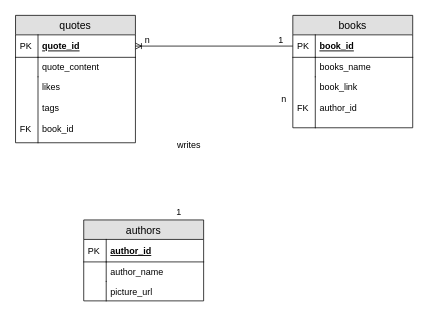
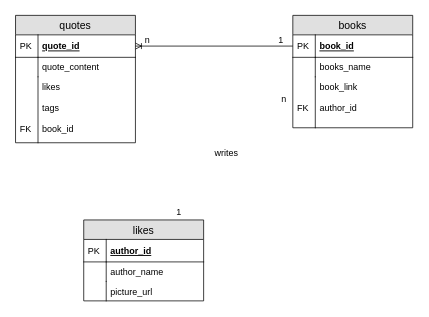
  <mxCell id="0" />
  <mxCell id="1" parent="0" />
  <mxCell id="2" value="quotes" style="swimlane;fontStyle=0;childLayout=stackLayout;horizontal=1;startSize=26;fillColor=#e0e0e0;horizontalStack=0;resizeParent=1;resizeParentMax=0;resizeLast=0;collapsible=1;marginBottom=0;swimlaneFillColor=#ffffff;align=center;fontSize=14;" parent="1" vertex="1"><mxGeometry x="20" y="20" width="160" height="170" as="geometry" /></mxCell>
  <mxCell id="3" value="quote_id" style="shape=partialRectangle;top=0;left=0;right=0;bottom=1;align=left;verticalAlign=middle;fillColor=none;spacingLeft=34;spacingRight=4;overflow=hidden;rotatable=0;points=[[0,0.5],[1,0.5]];portConstraint=eastwest;dropTarget=0;fontStyle=5;fontSize=12;" parent="2" vertex="1"><mxGeometry y="26" width="160" height="30" as="geometry" /></mxCell>
  <mxCell id="4" value="PK" style="shape=partialRectangle;top=0;left=0;bottom=0;fillColor=none;align=left;verticalAlign=middle;spacingLeft=4;spacingRight=4;overflow=hidden;rotatable=0;points=[];portConstraint=eastwest;part=1;fontSize=12;" parent="3" vertex="1" connectable="0"><mxGeometry width="30" height="30" as="geometry" /></mxCell>
  <mxCell id="5" value="quote_content" style="shape=partialRectangle;top=0;left=0;right=0;bottom=0;align=left;verticalAlign=top;fillColor=none;spacingLeft=34;spacingRight=4;overflow=hidden;rotatable=0;points=[[0,0.5],[1,0.5]];portConstraint=eastwest;dropTarget=0;fontSize=12;" parent="2" vertex="1"><mxGeometry y="56" width="160" height="26" as="geometry" /></mxCell>
  <mxCell id="6" value="" style="shape=partialRectangle;top=0;left=0;bottom=0;fillColor=none;align=left;verticalAlign=top;spacingLeft=4;spacingRight=4;overflow=hidden;rotatable=0;points=[];portConstraint=eastwest;part=1;fontSize=12;" parent="5" vertex="1" connectable="0"><mxGeometry width="30" height="26" as="geometry" /></mxCell>
  <mxCell id="7" value="likes          &#10;&#10;tags&#10;&#10;book_id&#10;&#10;" style="shape=partialRectangle;top=0;left=0;right=0;bottom=0;align=left;verticalAlign=top;fillColor=none;spacingLeft=34;spacingRight=4;overflow=hidden;rotatable=0;points=[[0,0.5],[1,0.5]];portConstraint=eastwest;dropTarget=0;fontSize=12;" parent="2" vertex="1"><mxGeometry y="82" width="160" height="88" as="geometry" /></mxCell>
  <mxCell id="8" value="&#10;&#10;&#10;&#10;FK&#10;&#10;" style="shape=partialRectangle;top=0;left=0;bottom=0;fillColor=none;align=left;verticalAlign=top;spacingLeft=4;spacingRight=4;overflow=hidden;rotatable=0;points=[];portConstraint=eastwest;part=1;fontSize=12;" parent="7" vertex="1" connectable="0"><mxGeometry width="30" height="88" as="geometry" /></mxCell>
  <mxCell id="9" value="books" style="swimlane;fontStyle=0;childLayout=stackLayout;horizontal=1;startSize=26;fillColor=#e0e0e0;horizontalStack=0;resizeParent=1;resizeParentMax=0;resizeLast=0;collapsible=1;marginBottom=0;swimlaneFillColor=#ffffff;align=center;fontSize=14;" parent="1" vertex="1"><mxGeometry x="390" y="20" width="160" height="150" as="geometry" /></mxCell>
  <mxCell id="10" value="book_id" style="shape=partialRectangle;top=0;left=0;right=0;bottom=1;align=left;verticalAlign=middle;fillColor=none;spacingLeft=34;spacingRight=4;overflow=hidden;rotatable=0;points=[[0,0.5],[1,0.5]];portConstraint=eastwest;dropTarget=0;fontStyle=5;fontSize=12;" parent="9" vertex="1"><mxGeometry y="26" width="160" height="30" as="geometry" /></mxCell>
  <mxCell id="11" value="PK" style="shape=partialRectangle;top=0;left=0;bottom=0;fillColor=none;align=left;verticalAlign=middle;spacingLeft=4;spacingRight=4;overflow=hidden;rotatable=0;points=[];portConstraint=eastwest;part=1;fontSize=12;" parent="10" vertex="1" connectable="0"><mxGeometry width="30" height="30" as="geometry" /></mxCell>
  <mxCell id="12" value="books_name" style="shape=partialRectangle;top=0;left=0;right=0;bottom=0;align=left;verticalAlign=top;fillColor=none;spacingLeft=34;spacingRight=4;overflow=hidden;rotatable=0;points=[[0,0.5],[1,0.5]];portConstraint=eastwest;dropTarget=0;fontSize=12;" parent="9" vertex="1"><mxGeometry y="56" width="160" height="26" as="geometry" /></mxCell>
  <mxCell id="13" value="" style="shape=partialRectangle;top=0;left=0;bottom=0;fillColor=none;align=left;verticalAlign=top;spacingLeft=4;spacingRight=4;overflow=hidden;rotatable=0;points=[];portConstraint=eastwest;part=1;fontSize=12;" parent="12" vertex="1" connectable="0"><mxGeometry width="30" height="26" as="geometry" /></mxCell>
  <mxCell id="14" value="book_link&#10;&#10;author_id&#10;" style="shape=partialRectangle;top=0;left=0;right=0;bottom=0;align=left;verticalAlign=top;fillColor=none;spacingLeft=34;spacingRight=4;overflow=hidden;rotatable=0;points=[[0,0.5],[1,0.5]];portConstraint=eastwest;dropTarget=0;fontSize=12;" parent="9" vertex="1"><mxGeometry y="82" width="160" height="68" as="geometry" /></mxCell>
  <mxCell id="15" value="&#10;&#10;FK&#10;" style="shape=partialRectangle;top=0;left=0;bottom=0;fillColor=none;align=left;verticalAlign=top;spacingLeft=4;spacingRight=4;overflow=hidden;rotatable=0;points=[];portConstraint=eastwest;part=1;fontSize=12;" parent="14" vertex="1" connectable="0"><mxGeometry width="30" height="68" as="geometry" /></mxCell>
  <mxCell id="16" value="" style="fontSize=12;html=1;endArrow=ERoneToMany;exitX=0;exitY=0.5;exitDx=0;exitDy=0;entryX=1;entryY=0.5;entryDx=0;entryDy=0;" parent="1" source="10" target="3" edge="1"><mxGeometry width="100" height="100" relative="1" as="geometry"><mxPoint x="259" y="360" as="sourcePoint" /><mxPoint x="329" y="70" as="targetPoint" /></mxGeometry></mxCell>
  <mxCell id="17" value="1&lt;br&gt;&lt;br&gt;" style="text;html=1;resizable=0;points=[];autosize=1;align=left;verticalAlign=top;spacingTop=-4;" parent="1" vertex="1"><mxGeometry x="369" y="44" width="20" height="30" as="geometry" /></mxCell>
  <mxCell id="18" value="n&lt;br&gt;&lt;br&gt;" style="text;html=1;resizable=0;points=[];autosize=1;align=left;verticalAlign=top;spacingTop=-4;" parent="1" vertex="1"><mxGeometry x="191" y="43" width="20" height="30" as="geometry" /></mxCell>
- <mxCell id="19" value="authors" style="swimlane;fontStyle=0;childLayout=stackLayout;horizontal=1;startSize=26;fillColor=#e0e0e0;horizontalStack=0;resizeParent=1;resizeParentMax=0;resizeLast=0;collapsible=1;marginBottom=0;swimlaneFillColor=#ffffff;align=center;fontSize=14;" parent="1" vertex="1"><mxGeometry x="111" y="293" width="160" height="108" as="geometry" /></mxCell>
+ <mxCell id="19" value="likes" style="swimlane;fontStyle=0;childLayout=stackLayout;horizontal=1;startSize=26;fillColor=#e0e0e0;horizontalStack=0;resizeParent=1;resizeParentMax=0;resizeLast=0;collapsible=1;marginBottom=0;swimlaneFillColor=#ffffff;align=center;fontSize=14;" parent="1" vertex="1"><mxGeometry x="111" y="293" width="160" height="108" as="geometry" /></mxCell>
  <mxCell id="20" value="author_id" style="shape=partialRectangle;top=0;left=0;right=0;bottom=1;align=left;verticalAlign=middle;fillColor=none;spacingLeft=34;spacingRight=4;overflow=hidden;rotatable=0;points=[[0,0.5],[1,0.5]];portConstraint=eastwest;dropTarget=0;fontStyle=5;fontSize=12;" parent="19" vertex="1"><mxGeometry y="26" width="160" height="30" as="geometry" /></mxCell>
  <mxCell id="21" value="PK" style="shape=partialRectangle;top=0;left=0;bottom=0;fillColor=none;align=left;verticalAlign=middle;spacingLeft=4;spacingRight=4;overflow=hidden;rotatable=0;points=[];portConstraint=eastwest;part=1;fontSize=12;" parent="20" vertex="1" connectable="0"><mxGeometry width="30" height="30" as="geometry" /></mxCell>
  <mxCell id="22" value="author_name" style="shape=partialRectangle;top=0;left=0;right=0;bottom=0;align=left;verticalAlign=top;fillColor=none;spacingLeft=34;spacingRight=4;overflow=hidden;rotatable=0;points=[[0,0.5],[1,0.5]];portConstraint=eastwest;dropTarget=0;fontSize=12;" parent="19" vertex="1"><mxGeometry y="56" width="160" height="26" as="geometry" /></mxCell>
  <mxCell id="23" value="" style="shape=partialRectangle;top=0;left=0;bottom=0;fillColor=none;align=left;verticalAlign=top;spacingLeft=4;spacingRight=4;overflow=hidden;rotatable=0;points=[];portConstraint=eastwest;part=1;fontSize=12;" parent="22" vertex="1" connectable="0"><mxGeometry width="30" height="26" as="geometry" /></mxCell>
  <mxCell id="24" value="picture_url" style="shape=partialRectangle;top=0;left=0;right=0;bottom=0;align=left;verticalAlign=top;fillColor=none;spacingLeft=34;spacingRight=4;overflow=hidden;rotatable=0;points=[[0,0.5],[1,0.5]];portConstraint=eastwest;dropTarget=0;fontSize=12;" parent="19" vertex="1"><mxGeometry y="82" width="160" height="26" as="geometry" /></mxCell>
  <mxCell id="25" value="" style="shape=partialRectangle;top=0;left=0;bottom=0;fillColor=none;align=left;verticalAlign=top;spacingLeft=4;spacingRight=4;overflow=hidden;rotatable=0;points=[];portConstraint=eastwest;part=1;fontSize=12;" parent="24" vertex="1" connectable="0"><mxGeometry width="30" height="26" as="geometry" /></mxCell>
  <mxCell id="26" value="1&lt;br&gt;&lt;br&gt;" style="text;html=1;resizable=0;points=[];autosize=1;align=left;verticalAlign=top;spacingTop=-4;" parent="1" vertex="1"><mxGeometry x="233" y="273" width="20" height="30" as="geometry" /></mxCell>
  <mxCell id="27" value="n&lt;br&gt;&lt;br&gt;" style="text;html=1;resizable=0;points=[];autosize=1;align=left;verticalAlign=top;spacingTop=-4;" parent="1" vertex="1"><mxGeometry x="373" y="122" width="20" height="30" as="geometry" /></mxCell>
- <mxCell id="28" value="writes&amp;nbsp;&lt;br&gt;&lt;br&gt;" style="text;html=1;resizable=0;points=[];autosize=1;align=left;verticalAlign=top;spacingTop=-4;" parent="1" vertex="1"><mxGeometry x="234" y="184" width="50" height="30" as="geometry" /></mxCell>
+ <mxCell id="28" value="writes&amp;nbsp;&lt;br&gt;&lt;br&gt;" style="text;html=1;resizable=0;points=[];autosize=1;align=left;verticalAlign=top;spacingTop=-4;" parent="1" vertex="1"><mxGeometry x="284" y="194" width="50" height="30" as="geometry" /></mxCell>
